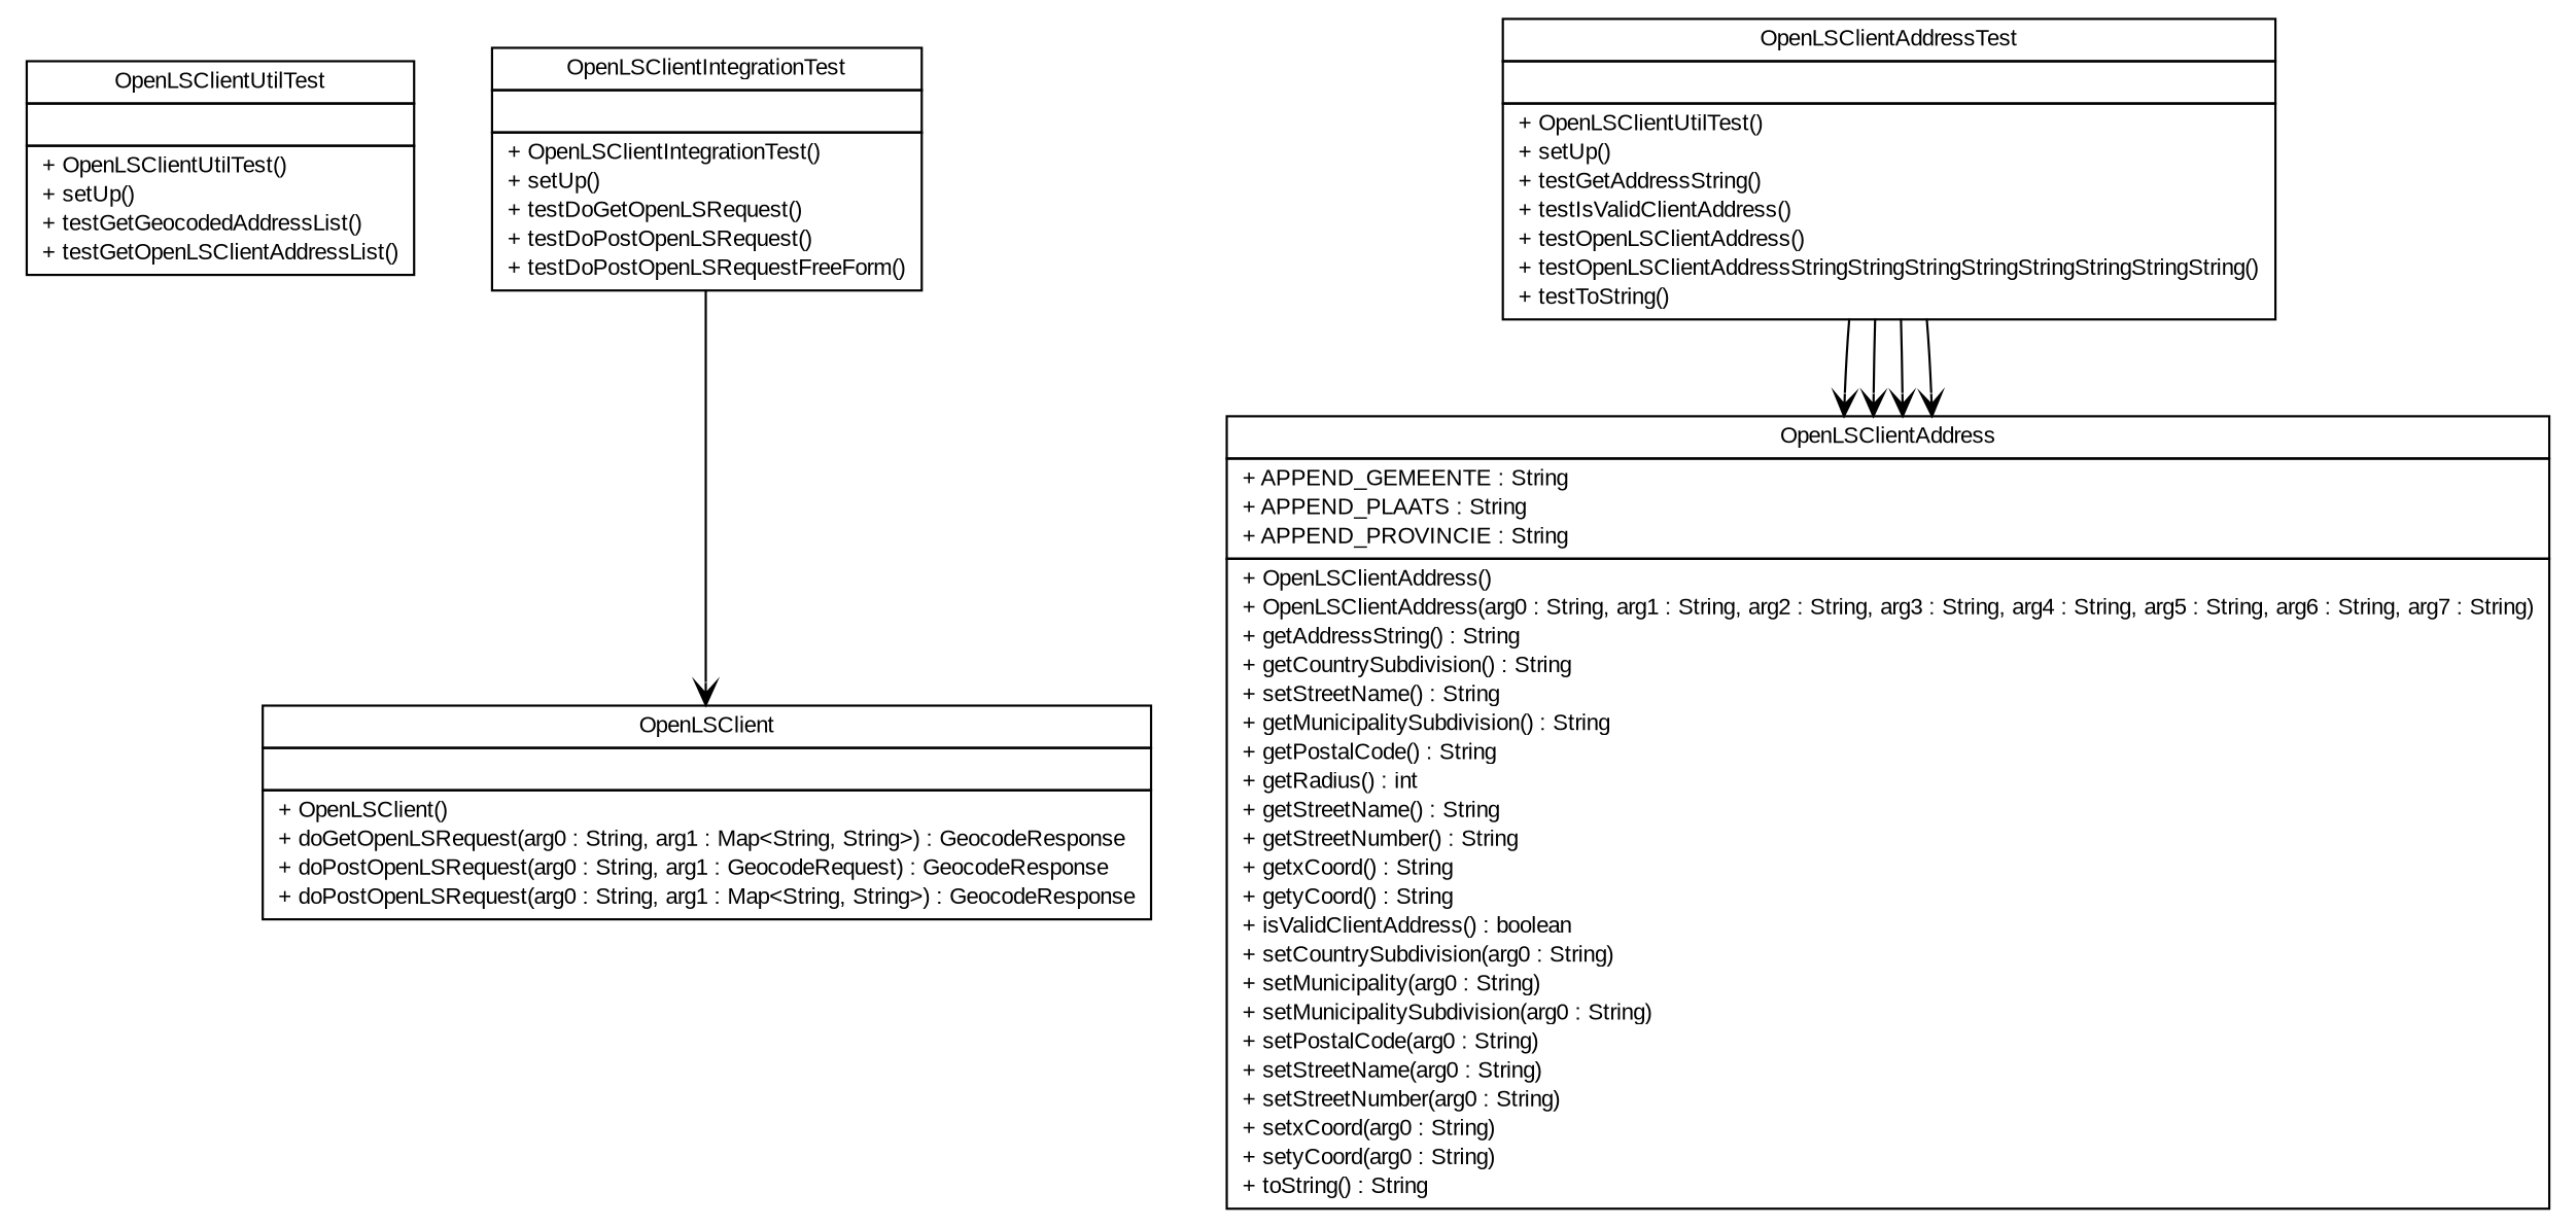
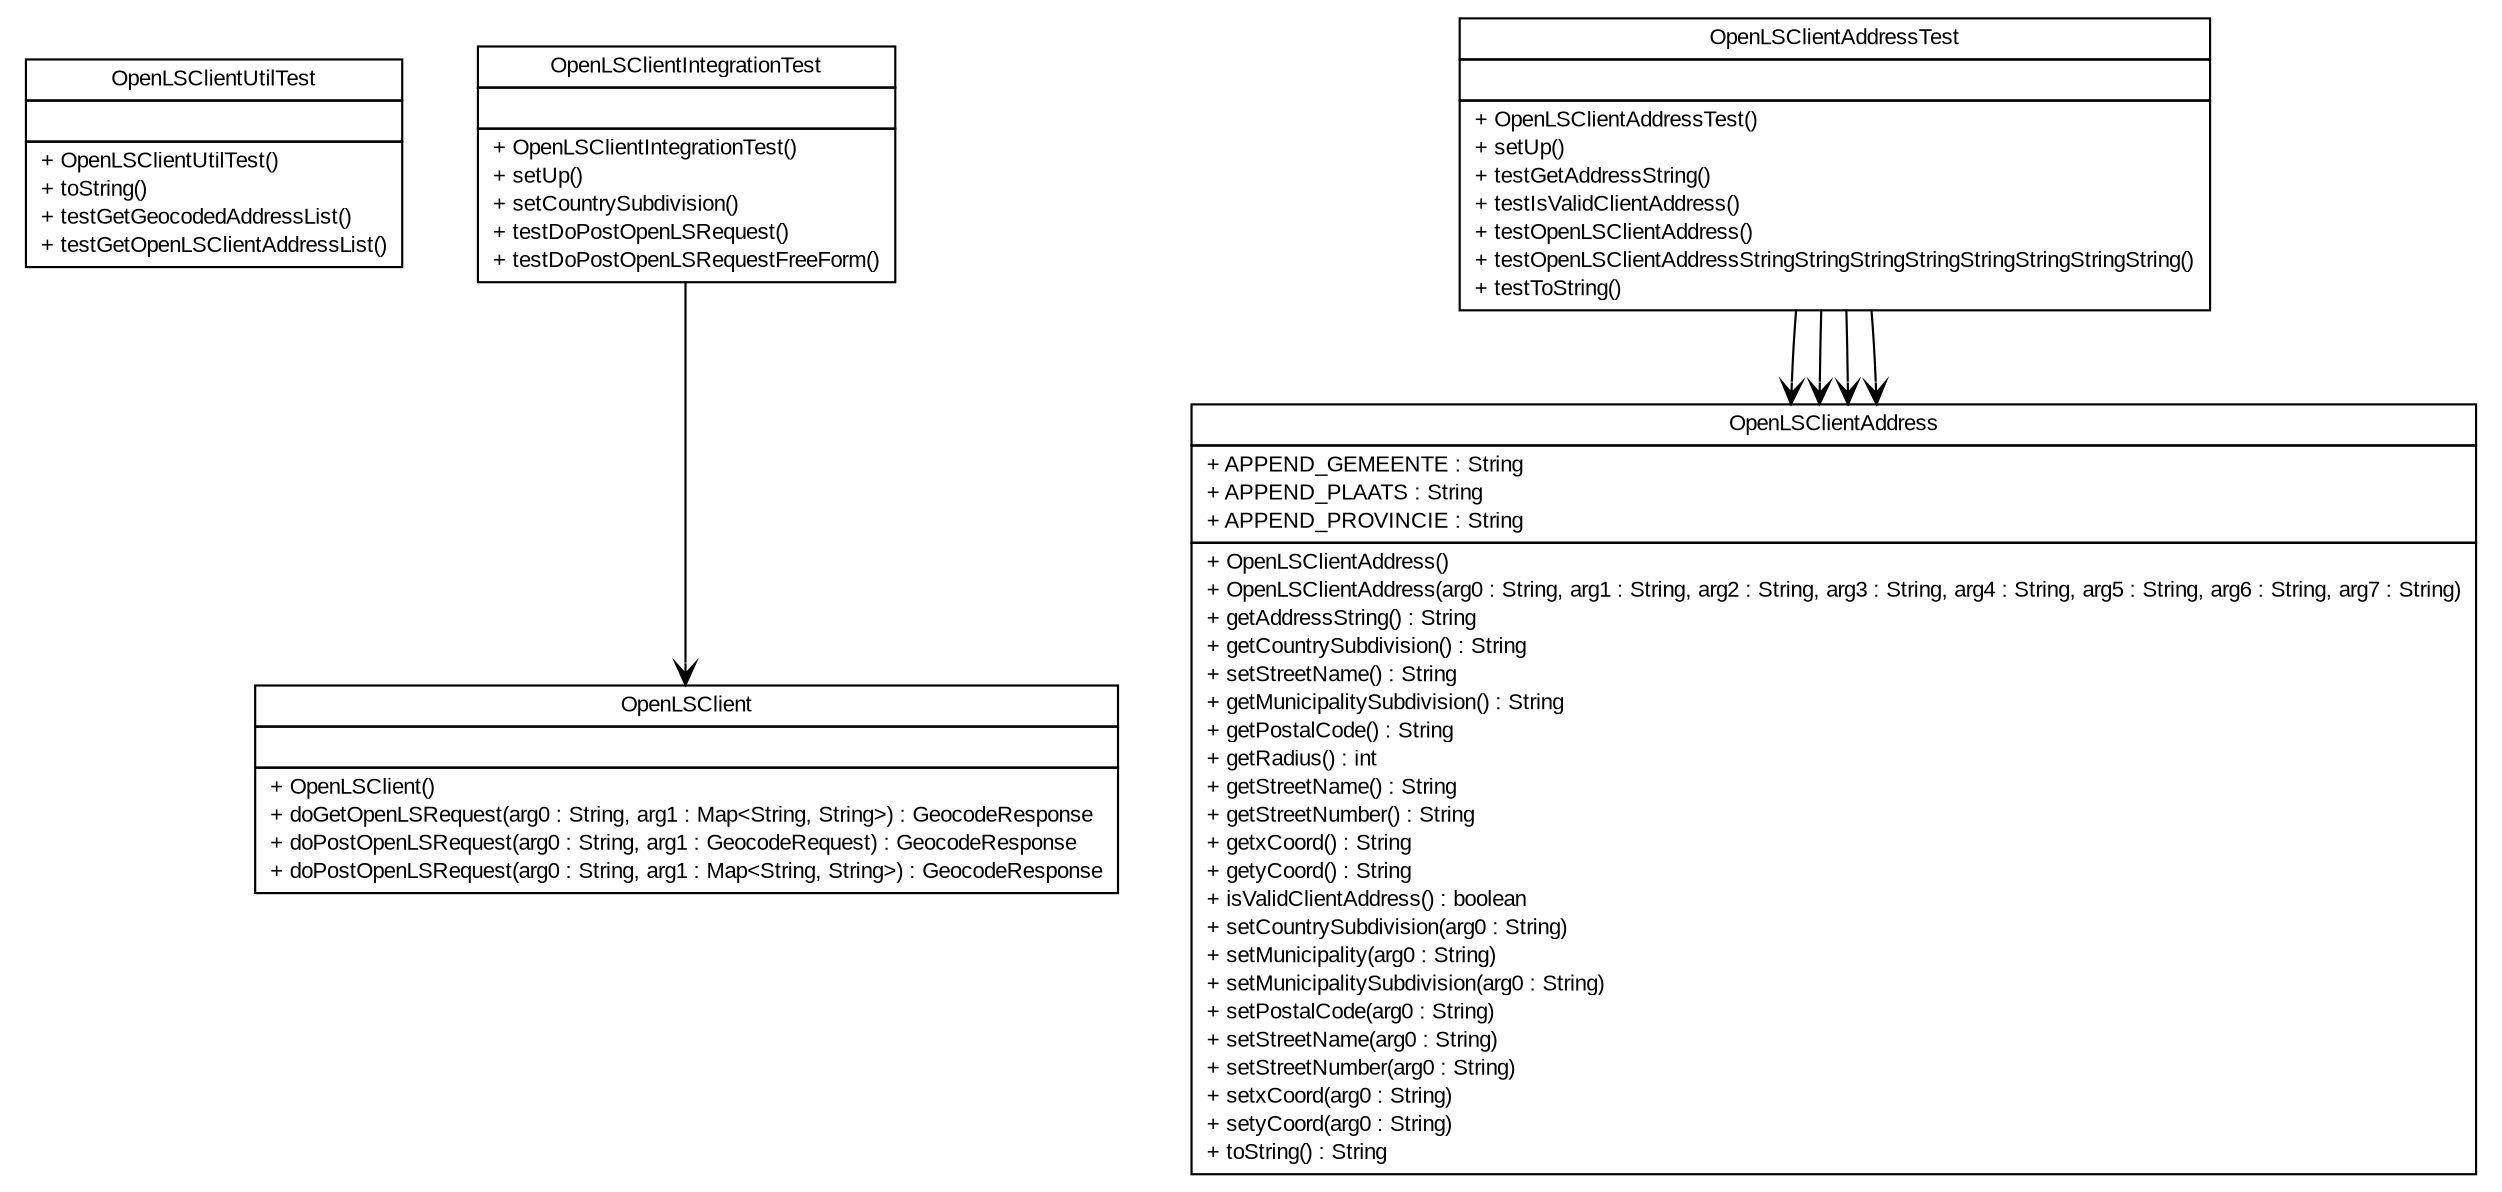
  digraph {
    nodesep=0.25
    ranksep=0.5
    node [fontcolor=black fontname=arial fontsize=10.0 shape=plaintext]
    edge [arrowhead=open color=black fontcolor=black fontname=arial fontsize=10.0 headport=p labelfontname=arial labelfontsize=10 tailport=p]
-   n1 [label=<<table title="nl.mineleni.cbsviewer.servlet.gazetteer.lusclient.OpenLSClientUtilTest" border="0" cellborder="1" cellspacing="0" cellpadding="2" port="p" href="./OpenLSClientUtilTest.html"> 		<tr><td><table border="0" cellspacing="0" cellpadding="1"> <tr><td align="center" balign="center"> OpenLSClientUtilTest </td></tr> 		</table></td></tr> 		<tr><td><table border="0" cellspacing="0" cellpadding="1"> <tr><td align="left" balign="left">  </td></tr> 		</table></td></tr> 		<tr><td><table border="0" cellspacing="0" cellpadding="1"> <tr><td align="left" balign="left"> + OpenLSClientUtilTest() </td></tr> <tr><td align="left" balign="left"> + setUp() </td></tr> <tr><td align="left" balign="left"> + testGetGeocodedAddressList() </td></tr> <tr><td align="left" balign="left"> + testGetOpenLSClientAddressList() </td></tr> 		</table></td></tr> 		</table>>]
-   n2 [label=<<table title="nl.mineleni.cbsviewer.servlet.gazetteer.lusclient.OpenLSClientIntegrationTest" border="0" cellborder="1" cellspacing="0" cellpadding="2" port="p" href="./OpenLSClientIntegrationTest.html"> 		<tr><td><table border="0" cellspacing="0" cellpadding="1"> <tr><td align="center" balign="center"> OpenLSClientIntegrationTest </td></tr> 		</table></td></tr> 		<tr><td><table border="0" cellspacing="0" cellpadding="1"> <tr><td align="left" balign="left">  </td></tr> 		</table></td></tr> 		<tr><td><table border="0" cellspacing="0" cellpadding="1"> <tr><td align="left" balign="left"> + OpenLSClientIntegrationTest() </td></tr> <tr><td align="left" balign="left"> + setUp() </td></tr> <tr><td align="left" balign="left"> + testDoGetOpenLSRequest() </td></tr> <tr><td align="left" balign="left"> + testDoPostOpenLSRequest() </td></tr> <tr><td align="left" balign="left"> + testDoPostOpenLSRequestFreeForm() </td></tr> 		</table></td></tr> 		</table>>]
+   n1 [label=<<table title="nl.mineleni.cbsviewer.servlet.gazetteer.lusclient.OpenLSClientUtilTest" border="0" cellborder="1" cellspacing="0" cellpadding="2" port="p" href="./OpenLSClientUtilTest.html"> 		<tr><td><table border="0" cellspacing="0" cellpadding="1"> <tr><td align="center" balign="center"> OpenLSClientUtilTest </td></tr> 		</table></td></tr> 		<tr><td><table border="0" cellspacing="0" cellpadding="1"> <tr><td align="left" balign="left">  </td></tr> 		</table></td></tr> 		<tr><td><table border="0" cellspacing="0" cellpadding="1"> <tr><td align="left" balign="left"> + OpenLSClientUtilTest() </td></tr> <tr><td align="left" balign="left"> + toString() </td></tr> <tr><td align="left" balign="left"> + testGetGeocodedAddressList() </td></tr> <tr><td align="left" balign="left"> + testGetOpenLSClientAddressList() </td></tr> 		</table></td></tr> 		</table>>]
+   n2 [label=<<table title="nl.mineleni.cbsviewer.servlet.gazetteer.lusclient.OpenLSClientIntegrationTest" border="0" cellborder="1" cellspacing="0" cellpadding="2" port="p" href="./OpenLSClientIntegrationTest.html"> 		<tr><td><table border="0" cellspacing="0" cellpadding="1"> <tr><td align="center" balign="center"> OpenLSClientIntegrationTest </td></tr> 		</table></td></tr> 		<tr><td><table border="0" cellspacing="0" cellpadding="1"> <tr><td align="left" balign="left">  </td></tr> 		</table></td></tr> 		<tr><td><table border="0" cellspacing="0" cellpadding="1"> <tr><td align="left" balign="left"> + OpenLSClientIntegrationTest() </td></tr> <tr><td align="left" balign="left"> + setUp() </td></tr> <tr><td align="left" balign="left"> + setCountrySubdivision() </td></tr> <tr><td align="left" balign="left"> + testDoPostOpenLSRequest() </td></tr> <tr><td align="left" balign="left"> + testDoPostOpenLSRequestFreeForm() </td></tr> 		</table></td></tr> 		</table>>]
    n3 [label=<<table title="nl.mineleni.cbsviewer.servlet.gazetteer.lusclient.OpenLSClient" border="0" cellborder="1" cellspacing="0" cellpadding="2" port="p"> 		<tr><td><table border="0" cellspacing="0" cellpadding="1"> <tr><td align="center" balign="center"> OpenLSClient </td></tr> 		</table></td></tr> 		<tr><td><table border="0" cellspacing="0" cellpadding="1"> <tr><td align="left" balign="left">  </td></tr> 		</table></td></tr> 		<tr><td><table border="0" cellspacing="0" cellpadding="1"> <tr><td align="left" balign="left"> + OpenLSClient() </td></tr> <tr><td align="left" balign="left"> + doGetOpenLSRequest(arg0 : String, arg1 : Map&lt;String, String&gt;) : GeocodeResponse </td></tr> <tr><td align="left" balign="left"> + doPostOpenLSRequest(arg0 : String, arg1 : GeocodeRequest) : GeocodeResponse </td></tr> <tr><td align="left" balign="left"> + doPostOpenLSRequest(arg0 : String, arg1 : Map&lt;String, String&gt;) : GeocodeResponse </td></tr> 		</table></td></tr> 		</table>>]
-   n4 [label=<<table title="nl.mineleni.cbsviewer.servlet.gazetteer.lusclient.OpenLSClientAddressTest" border="0" cellborder="1" cellspacing="0" cellpadding="2" port="p" href="./OpenLSClientAddressTest.html"> 		<tr><td><table border="0" cellspacing="0" cellpadding="1"> <tr><td align="center" balign="center"> OpenLSClientAddressTest </td></tr> 		</table></td></tr> 		<tr><td><table border="0" cellspacing="0" cellpadding="1"> <tr><td align="left" balign="left">  </td></tr> 		</table></td></tr> 		<tr><td><table border="0" cellspacing="0" cellpadding="1"> <tr><td align="left" balign="left"> + OpenLSClientUtilTest() </td></tr> <tr><td align="left" balign="left"> + setUp() </td></tr> <tr><td align="left" balign="left"> + testGetAddressString() </td></tr> <tr><td align="left" balign="left"> + testIsValidClientAddress() </td></tr> <tr><td align="left" balign="left"> + testOpenLSClientAddress() </td></tr> <tr><td align="left" balign="left"> + testOpenLSClientAddressStringStringStringStringStringStringStringString() </td></tr> <tr><td align="left" balign="left"> + testToString() </td></tr> 		</table></td></tr> 		</table>>]
+   n4 [label=<<table title="nl.mineleni.cbsviewer.servlet.gazetteer.lusclient.OpenLSClientAddressTest" border="0" cellborder="1" cellspacing="0" cellpadding="2" port="p" href="./OpenLSClientAddressTest.html"> 		<tr><td><table border="0" cellspacing="0" cellpadding="1"> <tr><td align="center" balign="center"> OpenLSClientAddressTest </td></tr> 		</table></td></tr> 		<tr><td><table border="0" cellspacing="0" cellpadding="1"> <tr><td align="left" balign="left">  </td></tr> 		</table></td></tr> 		<tr><td><table border="0" cellspacing="0" cellpadding="1"> <tr><td align="left" balign="left"> + OpenLSClientAddressTest() </td></tr> <tr><td align="left" balign="left"> + setUp() </td></tr> <tr><td align="left" balign="left"> + testGetAddressString() </td></tr> <tr><td align="left" balign="left"> + testIsValidClientAddress() </td></tr> <tr><td align="left" balign="left"> + testOpenLSClientAddress() </td></tr> <tr><td align="left" balign="left"> + testOpenLSClientAddressStringStringStringStringStringStringStringString() </td></tr> <tr><td align="left" balign="left"> + testToString() </td></tr> 		</table></td></tr> 		</table>>]
    n5 [label=<<table title="nl.mineleni.cbsviewer.servlet.gazetteer.lusclient.OpenLSClientAddress" border="0" cellborder="1" cellspacing="0" cellpadding="2" port="p"> 		<tr><td><table border="0" cellspacing="0" cellpadding="1"> <tr><td align="center" balign="center"> OpenLSClientAddress </td></tr> 		</table></td></tr> 		<tr><td><table border="0" cellspacing="0" cellpadding="1"> <tr><td align="left" balign="left"> + APPEND_GEMEENTE : String </td></tr> <tr><td align="left" balign="left"> + APPEND_PLAATS : String </td></tr> <tr><td align="left" balign="left"> + APPEND_PROVINCIE : String </td></tr> 		</table></td></tr> 		<tr><td><table border="0" cellspacing="0" cellpadding="1"> <tr><td align="left" balign="left"> + OpenLSClientAddress() </td></tr> <tr><td align="left" balign="left"> + OpenLSClientAddress(arg0 : String, arg1 : String, arg2 : String, arg3 : String, arg4 : String, arg5 : String, arg6 : String, arg7 : String) </td></tr> <tr><td align="left" balign="left"> + getAddressString() : String </td></tr> <tr><td align="left" balign="left"> + getCountrySubdivision() : String </td></tr> <tr><td align="left" balign="left"> + setStreetName() : String </td></tr> <tr><td align="left" balign="left"> + getMunicipalitySubdivision() : String </td></tr> <tr><td align="left" balign="left"> + getPostalCode() : String </td></tr> <tr><td align="left" balign="left"> + getRadius() : int </td></tr> <tr><td align="left" balign="left"> + getStreetName() : String </td></tr> <tr><td align="left" balign="left"> + getStreetNumber() : String </td></tr> <tr><td align="left" balign="left"> + getxCoord() : String </td></tr> <tr><td align="left" balign="left"> + getyCoord() : String </td></tr> <tr><td align="left" balign="left"> + isValidClientAddress() : boolean </td></tr> <tr><td align="left" balign="left"> + setCountrySubdivision(arg0 : String) </td></tr> <tr><td align="left" balign="left"> + setMunicipality(arg0 : String) </td></tr> <tr><td align="left" balign="left"> + setMunicipalitySubdivision(arg0 : String) </td></tr> <tr><td align="left" balign="left"> + setPostalCode(arg0 : String) </td></tr> <tr><td align="left" balign="left"> + setStreetName(arg0 : String) </td></tr> <tr><td align="left" balign="left"> + setStreetNumber(arg0 : String) </td></tr> <tr><td align="left" balign="left"> + setxCoord(arg0 : String) </td></tr> <tr><td align="left" balign="left"> + setyCoord(arg0 : String) </td></tr> <tr><td align="left" balign="left"> + toString() : String </td></tr> 		</table></td></tr> 		</table>>]
    n2 -> n3
    n4 -> n5
    n4 -> n5
    n4 -> n5
    n4 -> n5
  }
